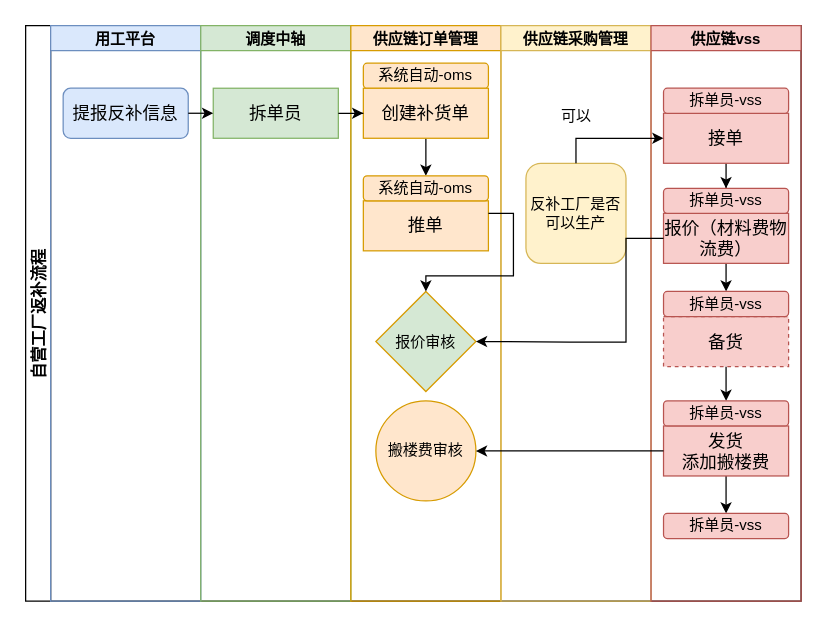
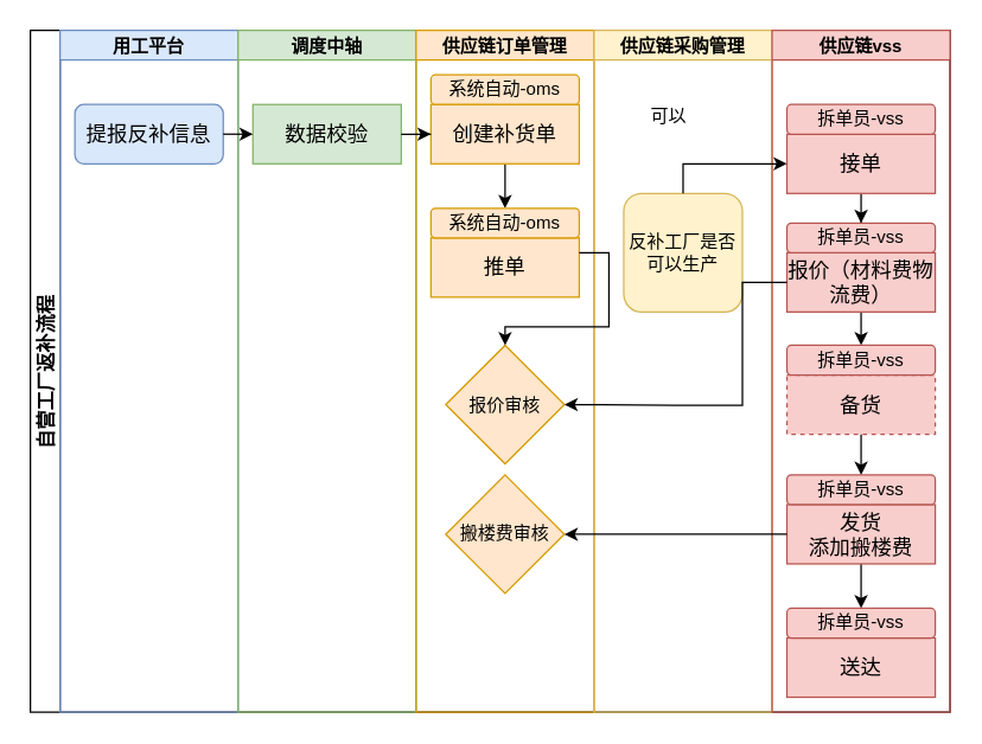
  <mxCell id="0" />
  <mxCell id="1" parent="0" />
  <mxCell id="2" value="自营工厂返补流程" style="swimlane;childLayout=stackLayout;resizeParent=1;resizeParentMax=0;startSize=20;horizontal=0;horizontalStack=1;fontSize=13;" parent="1" vertex="1"><mxGeometry x="20" y="20" width="620" height="460" as="geometry" /></mxCell>
  <mxCell id="3" value="用工平台" style="swimlane;startSize=20;fillColor=#dae8fc;strokeColor=#6c8ebf;" parent="2" vertex="1"><mxGeometry x="20" width="120" height="460" as="geometry" /></mxCell>
  <mxCell id="4" value="&lt;font style=&quot;font-size: 14px;&quot;&gt;提报反补信息&lt;/font&gt;" style="whiteSpace=wrap;html=1;fillColor=#dae8fc;strokeColor=#6c8ebf;rounded=1;" parent="3" vertex="1"><mxGeometry x="10" y="50" width="100" height="40" as="geometry" /></mxCell>
  <mxCell id="5" value="调度中轴" style="swimlane;startSize=20;fillColor=#d5e8d4;strokeColor=#82b366;" parent="2" vertex="1"><mxGeometry x="140" width="120" height="460" as="geometry" /></mxCell>
- <mxCell id="6" value="&lt;span style=&quot;font-size: 14px;&quot;&gt;拆单员&lt;/span&gt;" style="rounded=0;whiteSpace=wrap;html=1;fillColor=#d5e8d4;strokeColor=#82b366;" parent="5" vertex="1"><mxGeometry x="10" y="50" width="100" height="40" as="geometry" /></mxCell>
+ <mxCell id="6" value="&lt;span style=&quot;font-size: 14px;&quot;&gt;数据校验&lt;/span&gt;" style="rounded=0;whiteSpace=wrap;html=1;fillColor=#d5e8d4;strokeColor=#82b366;" parent="5" vertex="1"><mxGeometry x="10" y="50" width="100" height="40" as="geometry" /></mxCell>
  <mxCell id="7" value="供应链订单管理" style="swimlane;startSize=20;fillColor=#ffe6cc;strokeColor=#d79b00;" parent="2" vertex="1"><mxGeometry x="260" width="120" height="460" as="geometry" /></mxCell>
  <mxCell id="8" style="edgeStyle=orthogonalEdgeStyle;rounded=0;orthogonalLoop=1;jettySize=auto;html=1;exitX=0.5;exitY=1;exitDx=0;exitDy=0;entryX=0.5;entryY=0;entryDx=0;entryDy=0;" edge="1" parent="7" source="9" target="11"><mxGeometry relative="1" as="geometry" /></mxCell>
  <mxCell id="9" value="&lt;span style=&quot;font-size: 14px;&quot;&gt;创建补货单&lt;/span&gt;" style="rounded=0;whiteSpace=wrap;html=1;fillColor=#ffe6cc;strokeColor=#d79b00;" parent="7" vertex="1"><mxGeometry x="10" y="50" width="100" height="40" as="geometry" /></mxCell>
  <mxCell id="10" value="&lt;span style=&quot;font-size: 14px;&quot;&gt;推单&lt;/span&gt;" style="rounded=0;whiteSpace=wrap;html=1;fillColor=#ffe6cc;strokeColor=#d79b00;" parent="7" vertex="1"><mxGeometry x="10" y="140" width="100" height="40" as="geometry" /></mxCell>
  <mxCell id="11" value="系统自动-oms" style="rounded=1;whiteSpace=wrap;html=1;fillColor=#ffe6cc;strokeColor=#d79b00;" parent="7" vertex="1"><mxGeometry x="10" y="120" width="100" height="20" as="geometry" /></mxCell>
  <mxCell id="12" value="系统自动-oms" style="rounded=1;whiteSpace=wrap;html=1;glass=0;fillColor=#ffe6cc;strokeColor=#d79b00;" parent="7" vertex="1"><mxGeometry x="10" y="30" width="100" height="20" as="geometry" /></mxCell>
- <mxCell id="13" value="报价审核" style="rhombus;whiteSpace=wrap;html=1;fillColor=#d5e8d4;strokeColor=#d79b00;" parent="7" vertex="1"><mxGeometry x="20" y="212.5" width="80" height="80" as="geometry" /></mxCell>
- <mxCell id="14" value="搬楼费审核" style="ellipse;whiteSpace=wrap;html=1;fillColor=#ffe6cc;strokeColor=#d79b00;" vertex="1" parent="7"><mxGeometry x="20" y="300" width="80" height="80" as="geometry" /></mxCell>
+ <mxCell id="13" value="报价审核" style="rhombus;whiteSpace=wrap;html=1;fillColor=#ffe6cc;strokeColor=#d79b00;" parent="7" vertex="1"><mxGeometry x="20" y="212.5" width="80" height="80" as="geometry" /></mxCell>
+ <mxCell id="14" value="搬楼费审核" style="rhombus;whiteSpace=wrap;html=1;fillColor=#ffe6cc;strokeColor=#d79b00;" vertex="1" parent="7"><mxGeometry x="20" y="300" width="80" height="80" as="geometry" /></mxCell>
  <mxCell id="15" value="供应链采购管理" style="swimlane;startSize=20;fillColor=#fff2cc;strokeColor=#d6b656;" parent="2" vertex="1"><mxGeometry x="380" width="120" height="460" as="geometry" /></mxCell>
  <mxCell id="16" value="反补工厂是否可以生产" style="whiteSpace=wrap;html=1;fillColor=#fff2cc;strokeColor=#d6b656;rounded=1;" parent="15" vertex="1"><mxGeometry x="20" y="110" width="80" height="80" as="geometry" /></mxCell>
  <mxCell id="17" value="供应链vss" style="swimlane;startSize=20;fillColor=#f8cecc;strokeColor=#b85450;" parent="2" vertex="1"><mxGeometry x="500" width="120" height="460" as="geometry" /></mxCell>
  <mxCell id="18" style="edgeStyle=orthogonalEdgeStyle;rounded=0;orthogonalLoop=1;jettySize=auto;html=1;exitX=0.5;exitY=1;exitDx=0;exitDy=0;" edge="1" parent="17" source="19" target="23"><mxGeometry relative="1" as="geometry" /></mxCell>
  <mxCell id="19" value="&lt;span style=&quot;font-size: 14px;&quot;&gt;接单&lt;/span&gt;" style="rounded=0;whiteSpace=wrap;html=1;fillColor=#f8cecc;strokeColor=#b85450;" parent="17" vertex="1"><mxGeometry x="10" y="70" width="100" height="40" as="geometry" /></mxCell>
  <mxCell id="20" value="拆单员-vss" style="rounded=1;whiteSpace=wrap;html=1;fillColor=#f8cecc;strokeColor=#b85450;" parent="17" vertex="1"><mxGeometry x="10" y="50" width="100" height="20" as="geometry" /></mxCell>
  <mxCell id="21" style="edgeStyle=orthogonalEdgeStyle;rounded=0;orthogonalLoop=1;jettySize=auto;html=1;exitX=0.5;exitY=1;exitDx=0;exitDy=0;" edge="1" parent="17" source="22" target="26"><mxGeometry relative="1" as="geometry" /></mxCell>
  <mxCell id="22" value="&lt;span style=&quot;font-size: 14px;&quot;&gt;报价（材料费物流费）&lt;/span&gt;" style="rounded=0;whiteSpace=wrap;html=1;fillColor=#f8cecc;strokeColor=#b85450;" parent="17" vertex="1"><mxGeometry x="10" y="150" width="100" height="40" as="geometry" /></mxCell>
  <mxCell id="23" value="拆单员-vss" style="rounded=1;whiteSpace=wrap;html=1;fillColor=#f8cecc;strokeColor=#b85450;" parent="17" vertex="1"><mxGeometry x="10" y="130" width="100" height="20" as="geometry" /></mxCell>
  <mxCell id="24" style="edgeStyle=orthogonalEdgeStyle;rounded=0;orthogonalLoop=1;jettySize=auto;html=1;exitX=0.5;exitY=1;exitDx=0;exitDy=0;" edge="1" parent="17" source="25" target="29"><mxGeometry relative="1" as="geometry" /></mxCell>
  <mxCell id="25" value="&lt;span style=&quot;font-size: 14px;&quot;&gt;备货&lt;/span&gt;" style="rounded=0;whiteSpace=wrap;html=1;fillColor=#f8cecc;strokeColor=#b85450;dashed=1;" parent="17" vertex="1"><mxGeometry x="10" y="232.5" width="100" height="40" as="geometry" /></mxCell>
  <mxCell id="26" value="拆单员-vss" style="rounded=1;whiteSpace=wrap;html=1;fillColor=#f8cecc;strokeColor=#b85450;" parent="17" vertex="1"><mxGeometry x="10" y="212.5" width="100" height="20" as="geometry" /></mxCell>
  <mxCell id="27" style="edgeStyle=orthogonalEdgeStyle;rounded=0;orthogonalLoop=1;jettySize=auto;html=1;exitX=0.5;exitY=1;exitDx=0;exitDy=0;entryX=0.5;entryY=0;entryDx=0;entryDy=0;" edge="1" parent="17" source="28" target="31"><mxGeometry relative="1" as="geometry" /></mxCell>
  <mxCell id="28" value="&lt;span style=&quot;font-size: 14px;&quot;&gt;发货&lt;/span&gt;&lt;div&gt;&lt;span style=&quot;font-size: 14px;&quot;&gt;添加搬楼费&lt;/span&gt;&lt;/div&gt;" style="rounded=0;whiteSpace=wrap;html=1;fillColor=#f8cecc;strokeColor=#b85450;" parent="17" vertex="1"><mxGeometry x="10" y="320" width="100" height="40" as="geometry" /></mxCell>
  <mxCell id="29" value="拆单员-vss" style="rounded=1;whiteSpace=wrap;html=1;fillColor=#f8cecc;strokeColor=#b85450;" parent="17" vertex="1"><mxGeometry x="10" y="300" width="100" height="20" as="geometry" /></mxCell>
+ <mxCell id="30" value="&lt;span style=&quot;font-size: 14px;&quot;&gt;送达&lt;/span&gt;" style="rounded=0;whiteSpace=wrap;html=1;fillColor=#f8cecc;strokeColor=#b85450;" parent="17" vertex="1"><mxGeometry x="10" y="410" width="100" height="40" as="geometry" /></mxCell>
  <mxCell id="31" value="拆单员-vss" style="rounded=1;whiteSpace=wrap;html=1;fillColor=#f8cecc;strokeColor=#b85450;" parent="17" vertex="1"><mxGeometry x="10" y="390" width="100" height="20" as="geometry" /></mxCell>
  <mxCell id="32" style="edgeStyle=orthogonalEdgeStyle;rounded=0;orthogonalLoop=1;jettySize=auto;html=1;exitX=1;exitY=0.25;exitDx=0;exitDy=0;" edge="1" parent="2" source="10" target="13"><mxGeometry relative="1" as="geometry" /></mxCell>
  <mxCell id="33" style="edgeStyle=orthogonalEdgeStyle;rounded=0;orthogonalLoop=1;jettySize=auto;html=1;exitX=0.5;exitY=0;exitDx=0;exitDy=0;" edge="1" parent="2" source="16" target="19"><mxGeometry relative="1" as="geometry" /></mxCell>
  <mxCell id="34" style="edgeStyle=orthogonalEdgeStyle;rounded=0;orthogonalLoop=1;jettySize=auto;html=1;exitX=0;exitY=0.5;exitDx=0;exitDy=0;entryX=1;entryY=0.5;entryDx=0;entryDy=0;" edge="1" parent="2" source="28" target="14"><mxGeometry relative="1" as="geometry" /></mxCell>
  <mxCell id="35" style="edgeStyle=orthogonalEdgeStyle;rounded=0;orthogonalLoop=1;jettySize=auto;html=1;exitX=0;exitY=0.5;exitDx=0;exitDy=0;entryX=1;entryY=0.5;entryDx=0;entryDy=0;" edge="1" parent="2" source="22" target="13"><mxGeometry relative="1" as="geometry"><Array as="points"><mxPoint x="480" y="170" /><mxPoint x="480" y="253" /><mxPoint x="435" y="253" /></Array></mxGeometry></mxCell>
  <mxCell id="36" style="edgeStyle=orthogonalEdgeStyle;rounded=0;orthogonalLoop=1;jettySize=auto;html=1;exitX=1;exitY=0.5;exitDx=0;exitDy=0;entryX=0;entryY=0.5;entryDx=0;entryDy=0;" edge="1" parent="2" source="4" target="6"><mxGeometry relative="1" as="geometry" /></mxCell>
  <mxCell id="37" style="edgeStyle=orthogonalEdgeStyle;rounded=0;orthogonalLoop=1;jettySize=auto;html=1;exitX=1;exitY=0.5;exitDx=0;exitDy=0;" edge="1" parent="2" source="6" target="9"><mxGeometry relative="1" as="geometry" /></mxCell>
- <mxCell id="38" value="可以" style="text;html=1;align=center;verticalAlign=middle;resizable=0;points=[];autosize=1;strokeColor=none;fillColor=none;" vertex="1" parent="1"><mxGeometry x="435" y="78" width="50" height="30" as="geometry" /></mxCell>
+ <mxCell id="38" value="可以" style="text;html=1;align=center;verticalAlign=middle;resizable=0;points=[];autosize=1;strokeColor=none;fillColor=none;" vertex="1" parent="1"><mxGeometry x="425" y="63" width="50" height="30" as="geometry" /></mxCell>
